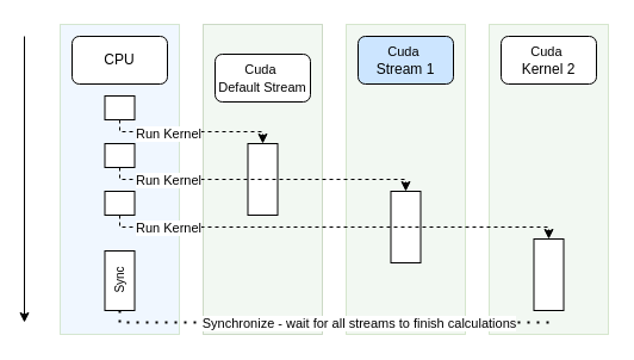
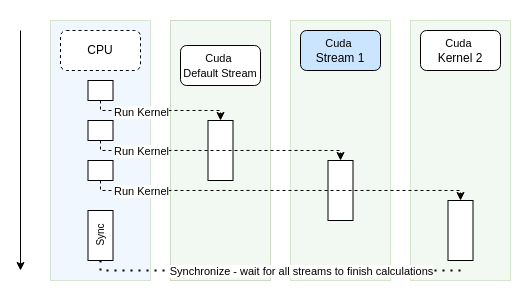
  <mxCell id="0" />
  <mxCell id="1" parent="0" />
  <mxCell id="2" value="" style="rounded=0;whiteSpace=wrap;html=1;fillColor=#CCE5FF;strokeColor=#82b366;opacity=30;" vertex="1" parent="1"><mxGeometry x="50" y="20" width="100" height="260" as="geometry" /></mxCell>
  <mxCell id="3" value="" style="rounded=0;whiteSpace=wrap;html=1;fillColor=#D5E8D4;strokeColor=#648C4F;opacity=30;" vertex="1" parent="1"><mxGeometry x="170" y="20" width="100" height="260" as="geometry" /></mxCell>
  <mxCell id="4" value="" style="rounded=0;whiteSpace=wrap;html=1;fillColor=#d5e8d4;strokeColor=#82b366;opacity=30;" vertex="1" parent="1"><mxGeometry x="290" y="20" width="100" height="260" as="geometry" /></mxCell>
  <mxCell id="5" value="" style="rounded=0;whiteSpace=wrap;html=1;fillColor=#d5e8d4;strokeColor=#82b366;opacity=30;" vertex="1" parent="1"><mxGeometry x="410" y="20" width="100" height="260" as="geometry" /></mxCell>
- <mxCell id="6" value="CPU" style="rounded=1;whiteSpace=wrap;html=1;" vertex="1" parent="1"><mxGeometry x="60" y="30" width="80" height="40" as="geometry" /></mxCell>
+ <mxCell id="6" value="CPU" style="rounded=1;whiteSpace=wrap;html=1;dashed=1;" vertex="1" parent="1"><mxGeometry x="60" y="30" width="80" height="40" as="geometry" /></mxCell>
  <mxCell id="7" value="&lt;font style=&quot;font-size: 11px;&quot;&gt;Cuda&amp;nbsp;&lt;br&gt;Default Stream&lt;/font&gt;" style="rounded=1;whiteSpace=wrap;html=1;" vertex="1" parent="1"><mxGeometry x="180" y="45" width="80" height="40" as="geometry" /></mxCell>
  <mxCell id="8" value="&lt;font style=&quot;font-size: 11px;&quot;&gt;Cuda&amp;nbsp;&lt;br&gt;&lt;/font&gt;Stream 1" style="rounded=1;whiteSpace=wrap;html=1;fillColor=#cce5ff;" vertex="1" parent="1"><mxGeometry x="300" y="30" width="80" height="40" as="geometry" /></mxCell>
  <mxCell id="9" value="&lt;font style=&quot;font-size: 11px;&quot;&gt;Cuda&amp;nbsp;&lt;br&gt;&lt;/font&gt;Kernel 2" style="rounded=1;whiteSpace=wrap;html=1;" vertex="1" parent="1"><mxGeometry x="420" y="30" width="80" height="40" as="geometry" /></mxCell>
  <mxCell id="10" value="" style="endArrow=classic;html=1;rounded=0;" edge="1" parent="1"><mxGeometry width="50" height="50" relative="1" as="geometry"><mxPoint x="20" y="30" as="sourcePoint" /><mxPoint x="20" y="270" as="targetPoint" /></mxGeometry></mxCell>
  <mxCell id="11" value="" style="rounded=0;whiteSpace=wrap;html=1;" vertex="1" parent="1"><mxGeometry x="87.5" y="80" width="25" height="20" as="geometry" /></mxCell>
  <mxCell id="12" value="" style="rounded=0;whiteSpace=wrap;html=1;" vertex="1" parent="1"><mxGeometry x="207.5" y="120" width="25" height="60" as="geometry" /></mxCell>
  <mxCell id="13" value="" style="rounded=0;whiteSpace=wrap;html=1;" vertex="1" parent="1"><mxGeometry x="327.5" y="160" width="25" height="60" as="geometry" /></mxCell>
  <mxCell id="14" value="" style="rounded=0;whiteSpace=wrap;html=1;" vertex="1" parent="1"><mxGeometry x="447.5" y="200" width="25" height="60" as="geometry" /></mxCell>
  <mxCell id="15" style="edgeStyle=orthogonalEdgeStyle;rounded=0;orthogonalLoop=1;jettySize=auto;html=1;entryX=0.5;entryY=0;entryDx=0;entryDy=0;dashed=1;" edge="1" parent="1" source="17" target="13"><mxGeometry relative="1" as="geometry"><Array as="points"><mxPoint x="100" y="150" /><mxPoint x="340" y="150" /></Array></mxGeometry></mxCell>
  <mxCell id="16" value="Run Kernel" style="edgeLabel;html=1;align=center;verticalAlign=middle;resizable=0;points=[];" vertex="1" connectable="0" parent="15"><mxGeometry x="-0.529" relative="1" as="geometry"><mxPoint x="-11" as="offset" /></mxGeometry></mxCell>
  <mxCell id="17" value="" style="rounded=0;whiteSpace=wrap;html=1;" vertex="1" parent="1"><mxGeometry x="87.5" y="120" width="25" height="20" as="geometry" /></mxCell>
  <mxCell id="18" value="" style="rounded=0;whiteSpace=wrap;html=1;" vertex="1" parent="1"><mxGeometry x="87.5" y="160" width="25" height="20" as="geometry" /></mxCell>
  <mxCell id="19" value="" style="rounded=0;whiteSpace=wrap;html=1;" vertex="1" parent="1"><mxGeometry x="87.5" y="210" width="25" height="50" as="geometry" /></mxCell>
  <mxCell id="20" value="" style="endArrow=classic;html=1;rounded=0;exitX=0.5;exitY=1;exitDx=0;exitDy=0;entryX=0.5;entryY=0;entryDx=0;entryDy=0;dashed=1;" edge="1" parent="1" source="11" target="12"><mxGeometry width="50" height="50" relative="1" as="geometry"><mxPoint x="280" y="160" as="sourcePoint" /><mxPoint x="200" y="100" as="targetPoint" /><Array as="points"><mxPoint x="100" y="110" /><mxPoint x="220" y="110" /></Array></mxGeometry></mxCell>
  <mxCell id="21" value="Run Kernel" style="edgeLabel;html=1;align=center;verticalAlign=middle;resizable=0;points=[];" vertex="1" connectable="0" parent="20"><mxGeometry x="0.012" y="-1" relative="1" as="geometry"><mxPoint x="-21" as="offset" /></mxGeometry></mxCell>
  <mxCell id="22" style="edgeStyle=orthogonalEdgeStyle;rounded=0;orthogonalLoop=1;jettySize=auto;html=1;entryX=0.5;entryY=0;entryDx=0;entryDy=0;dashed=1;" edge="1" parent="1" target="14"><mxGeometry relative="1" as="geometry"><mxPoint x="100" y="180" as="sourcePoint" /><mxPoint x="340" y="200" as="targetPoint" /><Array as="points"><mxPoint x="100" y="190" /><mxPoint x="460" y="190" /></Array></mxGeometry></mxCell>
  <mxCell id="23" value="Run Kernel" style="edgeLabel;html=1;align=center;verticalAlign=middle;resizable=0;points=[];" vertex="1" connectable="0" parent="1"><mxGeometry x="140" y="190" as="geometry" /></mxCell>
  <mxCell id="24" value="" style="endArrow=none;dashed=1;html=1;dashPattern=1 3;strokeWidth=2;rounded=0;exitX=0.5;exitY=1;exitDx=0;exitDy=0;" edge="1" parent="1" source="19"><mxGeometry width="50" height="50" relative="1" as="geometry"><mxPoint x="130" y="270" as="sourcePoint" /><mxPoint x="460" y="270" as="targetPoint" /><Array as="points"><mxPoint x="100" y="270" /><mxPoint x="460" y="270" /></Array></mxGeometry></mxCell>
  <mxCell id="25" value="Synchronize - wait for all streams to finish calculations" style="edgeLabel;html=1;align=center;verticalAlign=middle;resizable=0;points=[];" vertex="1" connectable="0" parent="24"><mxGeometry x="-0.794" y="-1" relative="1" as="geometry"><mxPoint x="172" y="-1" as="offset" /></mxGeometry></mxCell>
  <mxCell id="26" value="&lt;font style=&quot;font-size: 10px;&quot;&gt;Sync&lt;/font&gt;" style="text;html=1;align=center;verticalAlign=middle;resizable=0;points=[];autosize=1;strokeColor=none;fillColor=none;rotation=-90;" vertex="1" parent="1"><mxGeometry x="75" y="220" width="50" height="30" as="geometry" /></mxCell>
